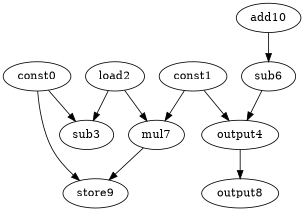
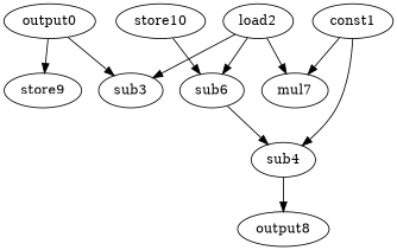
  digraph {
    node [opcode=sub]
    edge [operand=0]
-   const0 [opcode=const]
+   const0 [opcode=const label=output0]
    sub3
    store9 [opcode=store]
-   add10 [opcode=add]
+   add10 [opcode=add label=store10]
    sub6
    const1 [opcode=const]
-   sub4 [label=output4]
+   sub4
    mul7 [opcode=mul]
    load2 [opcode=load]
    output8 [opcode=output]
    const0 -> sub3
    const0 -> store9
    add10 -> sub6
    sub6 -> sub4 [operand=1]
    const1 -> sub4
    const1 -> mul7
    sub4 -> output8
-   mul7 -> store9 [operand=1]
    load2 -> sub3 [operand=1]
+   load2 -> sub6 [operand=1]
    load2 -> mul7 [operand=1]
  }
